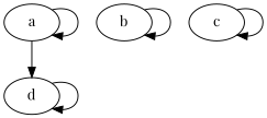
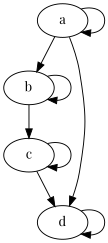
  digraph {
    fontname="Playfair Display"
    node [fontname="Playfair Display"]
    edge [fontname="Playfair Display"]
    a
    b
    d
    c
    a -> a
+   a -> b
    a -> d
    b -> b
+   b -> c
    d -> d
+   c -> d
    c -> c
  }
